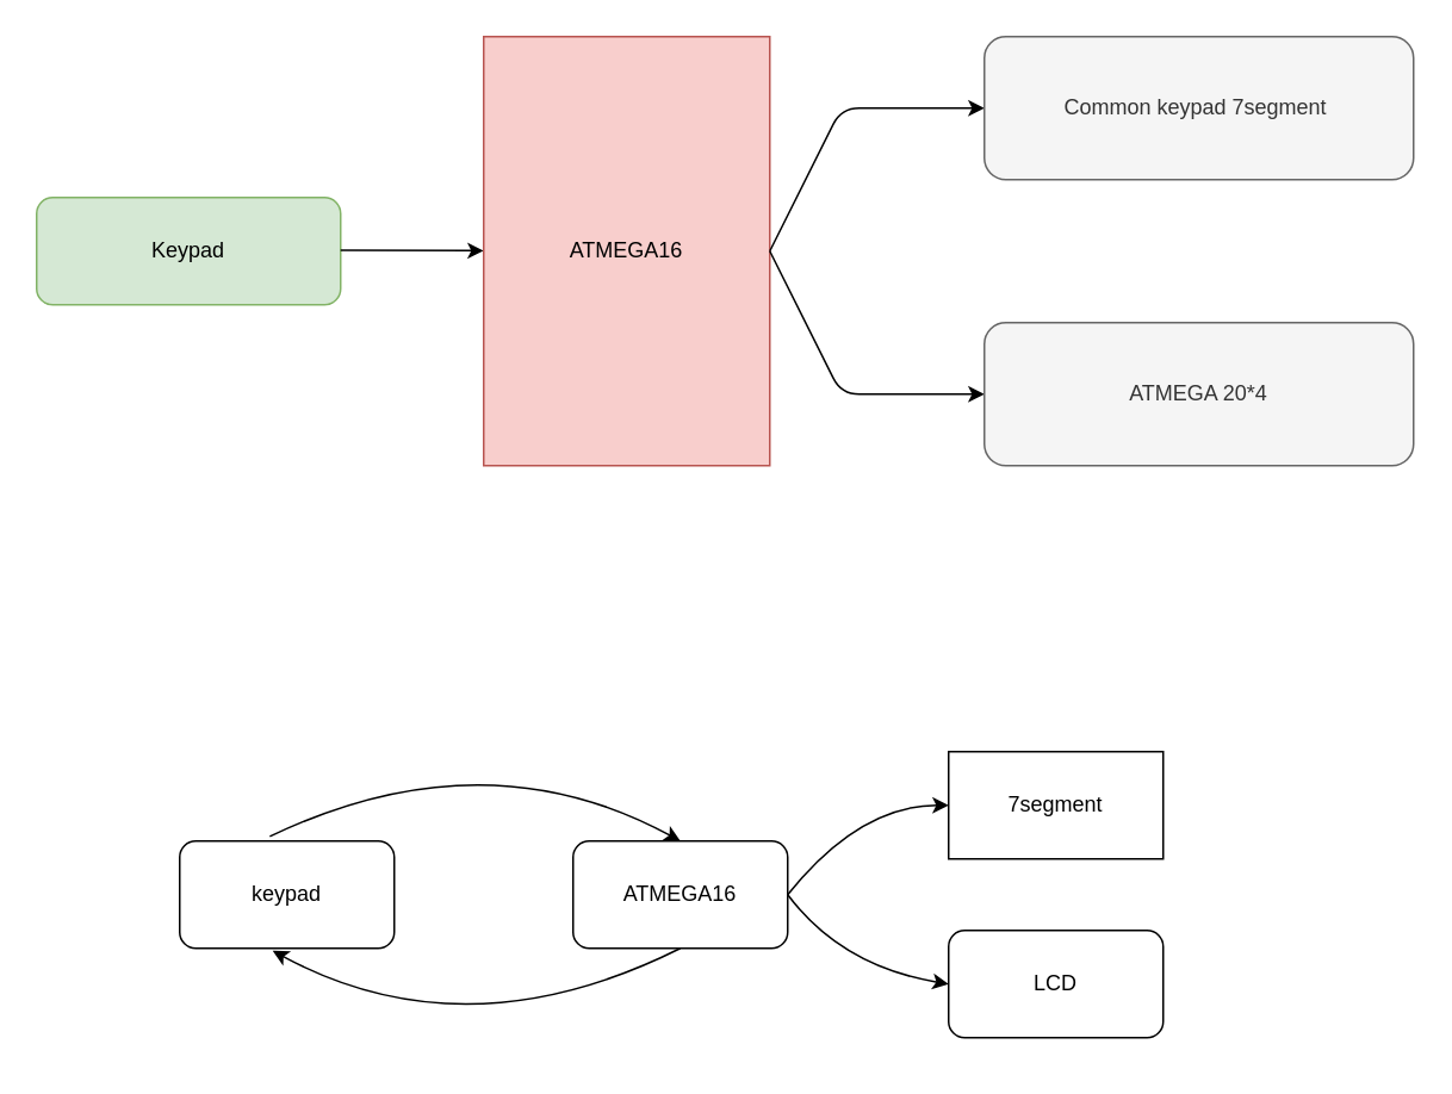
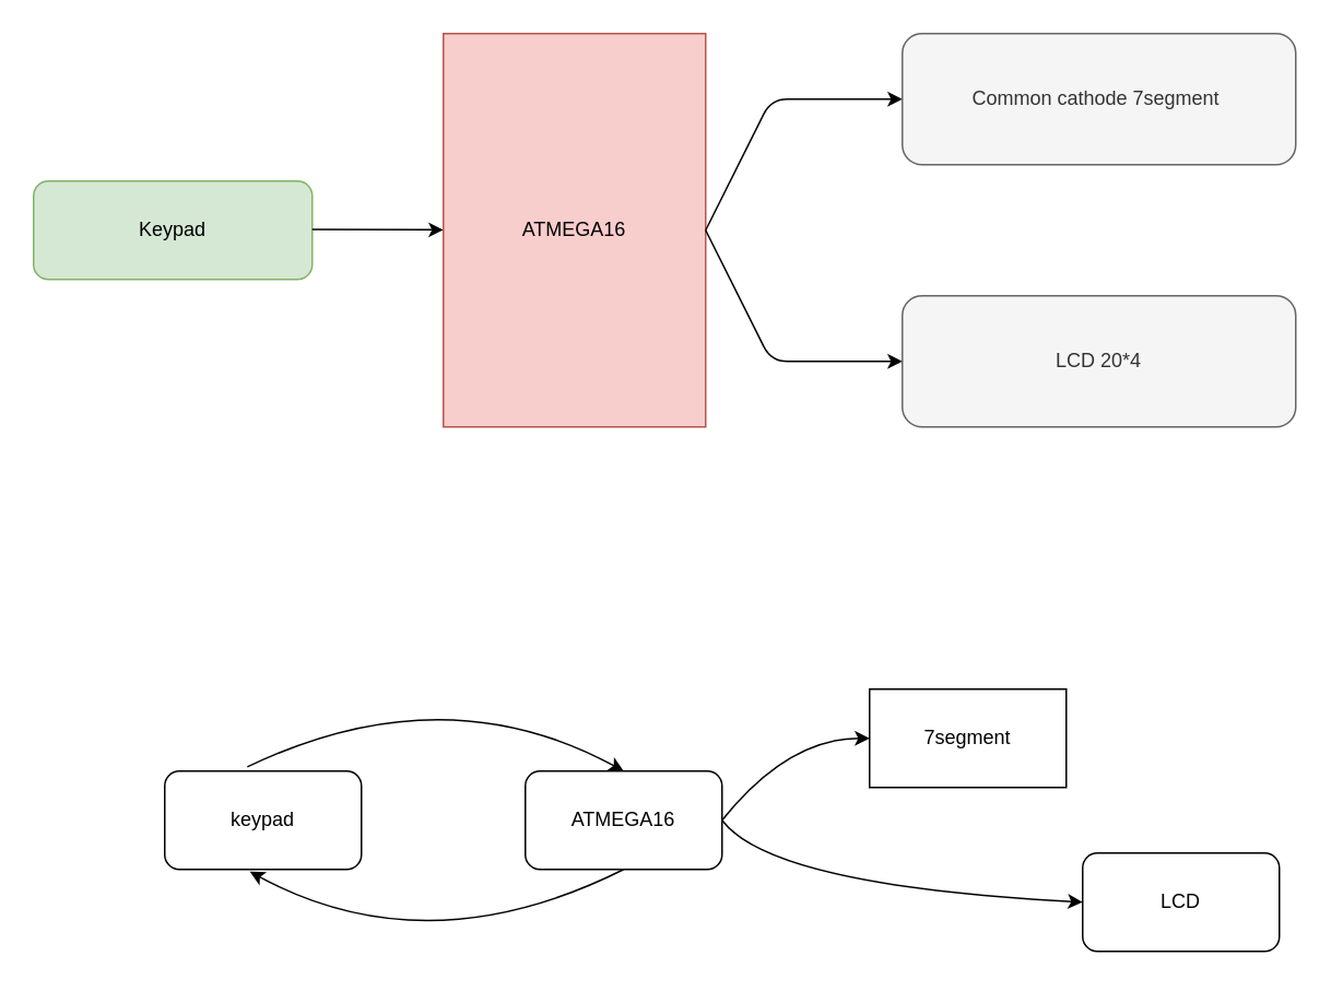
  <mxCell id="0" />
  <mxCell id="1" parent="0" />
  <mxCell id="2" value="Keypad" style="rounded=1;whiteSpace=wrap;html=1;fillColor=#d5e8d4;strokeColor=#82b366;" parent="1" vertex="1"><mxGeometry x="20" y="110" width="170" height="60" as="geometry" /></mxCell>
  <mxCell id="3" value="" style="endArrow=classic;html=1;" parent="1" target="4" edge="1"><mxGeometry width="50" height="50" relative="1" as="geometry"><mxPoint x="190" y="139.5" as="sourcePoint" /><mxPoint x="290" y="140" as="targetPoint" /></mxGeometry></mxCell>
  <mxCell id="4" value="ATMEGA16" style="rounded=0;whiteSpace=wrap;html=1;fillColor=#f8cecc;strokeColor=#b85450;" parent="1" vertex="1"><mxGeometry x="270" y="20" width="160" height="240" as="geometry" /></mxCell>
  <mxCell id="5" value="" style="endArrow=classic;html=1;" parent="1" edge="1"><mxGeometry width="50" height="50" relative="1" as="geometry"><mxPoint x="430" y="140" as="sourcePoint" /><mxPoint x="550" y="60" as="targetPoint" /><Array as="points"><mxPoint x="470" y="60" /></Array></mxGeometry></mxCell>
- <mxCell id="6" value="Common keypad 7segment&amp;nbsp;" style="rounded=1;whiteSpace=wrap;html=1;fillColor=#f5f5f5;strokeColor=#666666;fontColor=#333333;" parent="1" vertex="1"><mxGeometry x="550" y="20" width="240" height="80" as="geometry" /></mxCell>
+ <mxCell id="6" value="Common cathode 7segment&amp;nbsp;" style="rounded=1;whiteSpace=wrap;html=1;fillColor=#f5f5f5;strokeColor=#666666;fontColor=#333333;" parent="1" vertex="1"><mxGeometry x="550" y="20" width="240" height="80" as="geometry" /></mxCell>
  <mxCell id="7" value="" style="endArrow=classic;html=1;" parent="1" edge="1"><mxGeometry width="50" height="50" relative="1" as="geometry"><mxPoint x="430" y="140" as="sourcePoint" /><mxPoint x="550" y="220" as="targetPoint" /><Array as="points"><mxPoint x="470" y="220" /></Array></mxGeometry></mxCell>
- <mxCell id="8" value="ATMEGA 20*4" style="rounded=1;whiteSpace=wrap;html=1;fillColor=#f5f5f5;strokeColor=#666666;fontColor=#333333;" parent="1" vertex="1"><mxGeometry x="550" y="180" width="240" height="80" as="geometry" /></mxCell>
+ <mxCell id="8" value="LCD 20*4" style="rounded=1;whiteSpace=wrap;html=1;fillColor=#f5f5f5;strokeColor=#666666;fontColor=#333333;" parent="1" vertex="1"><mxGeometry x="550" y="180" width="240" height="80" as="geometry" /></mxCell>
  <mxCell id="9" value="ATMEGA16" style="rounded=1;whiteSpace=wrap;html=1;" parent="1" vertex="1"><mxGeometry x="320" y="470" width="120" height="60" as="geometry" /></mxCell>
  <mxCell id="10" value="keypad" style="rounded=1;whiteSpace=wrap;html=1;" parent="1" vertex="1"><mxGeometry x="100" y="470" width="120" height="60" as="geometry" /></mxCell>
  <mxCell id="11" value="7segment" style="whiteSpace=wrap;html=1;rounded=0;" parent="1" vertex="1"><mxGeometry x="530" y="420" width="120" height="60" as="geometry" /></mxCell>
- <mxCell id="12" value="LCD" style="rounded=1;whiteSpace=wrap;html=1;" parent="1" vertex="1"><mxGeometry x="530" y="520" width="120" height="60" as="geometry" /></mxCell>
+ <mxCell id="12" value="LCD" style="rounded=1;whiteSpace=wrap;html=1;" parent="1" vertex="1"><mxGeometry x="660" y="520" width="120" height="60" as="geometry" /></mxCell>
  <mxCell id="13" value="" style="curved=1;endArrow=classic;html=1;exitX=0.42;exitY=-0.043;exitDx=0;exitDy=0;entryX=0.5;entryY=0;entryDx=0;entryDy=0;exitPerimeter=0;" parent="1" source="10" target="9" edge="1"><mxGeometry width="50" height="50" relative="1" as="geometry"><mxPoint x="370" y="400" as="sourcePoint" /><mxPoint x="440" y="350" as="targetPoint" /><Array as="points"><mxPoint x="270" y="410" /></Array></mxGeometry></mxCell>
  <mxCell id="14" value="" style="curved=1;endArrow=classic;html=1;entryX=0.433;entryY=1.023;entryDx=0;entryDy=0;exitX=0.5;exitY=1;exitDx=0;exitDy=0;entryPerimeter=0;" parent="1" source="9" target="10" edge="1"><mxGeometry width="50" height="50" relative="1" as="geometry"><mxPoint x="390" y="600" as="sourcePoint" /><mxPoint x="440" y="550" as="targetPoint" /><Array as="points"><mxPoint x="260" y="590" /></Array></mxGeometry></mxCell>
  <mxCell id="15" value="" style="curved=1;endArrow=classic;html=1;entryX=0;entryY=0.5;entryDx=0;entryDy=0;exitX=1;exitY=0.5;exitDx=0;exitDy=0;" parent="1" source="9" target="11" edge="1"><mxGeometry width="50" height="50" relative="1" as="geometry"><mxPoint x="390" y="600" as="sourcePoint" /><mxPoint x="440" y="550" as="targetPoint" /><Array as="points"><mxPoint x="480" y="450" /></Array></mxGeometry></mxCell>
  <mxCell id="16" value="" style="curved=1;endArrow=classic;html=1;entryX=0;entryY=0.5;entryDx=0;entryDy=0;" parent="1" target="12" edge="1"><mxGeometry width="50" height="50" relative="1" as="geometry"><mxPoint x="440" y="500" as="sourcePoint" /><mxPoint x="540" y="420" as="targetPoint" /><Array as="points"><mxPoint x="470" y="540" /></Array></mxGeometry></mxCell>
